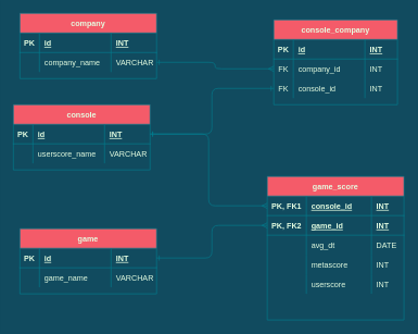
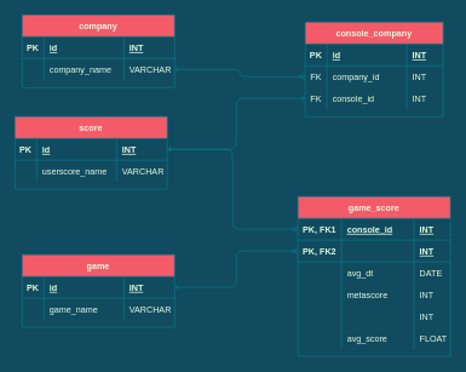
  <mxCell id="0" />
  <mxCell id="1" parent="0" />
  <mxCell id="2" value="" style="edgeStyle=orthogonalEdgeStyle;endArrow=ERone;startArrow=ERone;endFill=0;startFill=0;strokeColor=#028090;entryX=0;entryY=0.5;entryDx=0;entryDy=0;rounded=1;fontColor=#E4FDE1;labelBackgroundColor=#114B5F;" parent="1" source="5" target="31" edge="1"><mxGeometry width="100" height="100" relative="1" as="geometry"><mxPoint x="340" y="630" as="sourcePoint" /><mxPoint x="440" y="530" as="targetPoint" /></mxGeometry></mxCell>
  <mxCell id="3" style="edgeStyle=orthogonalEdgeStyle;curved=0;rounded=1;sketch=0;orthogonalLoop=1;jettySize=auto;html=1;strokeColor=#028090;exitX=1;exitY=0.5;exitDx=0;exitDy=0;endArrow=ERmany;endFill=0;fontColor=#E4FDE1;labelBackgroundColor=#114B5F;" parent="1" source="5" edge="1"><mxGeometry relative="1" as="geometry" /></mxCell>
- <mxCell id="4" value="console" style="shape=table;startSize=30;container=1;collapsible=1;childLayout=tableLayout;fixedRows=1;rowLines=0;fontStyle=1;align=center;resizeLast=1;fillColor=#F45B69;strokeColor=#028090;fontColor=#E4FDE1;" parent="1" vertex="1"><mxGeometry x="20" y="160" width="210" height="100" as="geometry" /></mxCell>
+ <mxCell id="4" value="score" style="shape=table;startSize=30;container=1;collapsible=1;childLayout=tableLayout;fixedRows=1;rowLines=0;fontStyle=1;align=center;resizeLast=1;fillColor=#F45B69;strokeColor=#028090;fontColor=#E4FDE1;" parent="1" vertex="1"><mxGeometry x="20" y="160" width="210" height="100" as="geometry" /></mxCell>
  <mxCell id="5" value="" style="shape=partialRectangle;collapsible=0;dropTarget=0;pointerEvents=0;fillColor=none;points=[[0,0.5],[1,0.5]];portConstraint=eastwest;top=0;left=0;right=0;bottom=1;strokeColor=#028090;fontColor=#E4FDE1;" parent="4" vertex="1"><mxGeometry y="30" width="210" height="30" as="geometry" /></mxCell>
  <mxCell id="6" value="PK" style="shape=partialRectangle;overflow=hidden;connectable=0;fillColor=none;top=0;left=0;bottom=0;right=0;fontStyle=1;strokeColor=#028090;fontColor=#E4FDE1;" parent="5" vertex="1"><mxGeometry width="30" height="30" as="geometry" /></mxCell>
  <mxCell id="7" value="id" style="shape=partialRectangle;overflow=hidden;connectable=0;fillColor=none;top=0;left=0;bottom=0;right=0;align=left;spacingLeft=6;fontStyle=5;strokeColor=#028090;fontColor=#E4FDE1;" parent="5" vertex="1"><mxGeometry x="30" width="110" height="30" as="geometry" /></mxCell>
  <mxCell id="8" value="INT" style="shape=partialRectangle;overflow=hidden;connectable=0;fillColor=none;top=0;left=0;bottom=0;right=0;align=left;spacingLeft=6;fontStyle=5;strokeColor=#028090;fontColor=#E4FDE1;" parent="5" vertex="1"><mxGeometry x="140" width="70" height="30" as="geometry" /></mxCell>
  <mxCell id="9" value="" style="shape=partialRectangle;collapsible=0;dropTarget=0;pointerEvents=0;fillColor=none;points=[[0,0.5],[1,0.5]];portConstraint=eastwest;top=0;left=0;right=0;bottom=0;strokeColor=#028090;fontColor=#E4FDE1;" parent="4" vertex="1"><mxGeometry y="60" width="210" height="30" as="geometry" /></mxCell>
  <mxCell id="10" value="" style="shape=partialRectangle;overflow=hidden;connectable=0;fillColor=none;top=0;left=0;bottom=0;right=0;strokeColor=#028090;fontColor=#E4FDE1;" parent="9" vertex="1"><mxGeometry width="30" height="30" as="geometry" /></mxCell>
  <mxCell id="11" value="userscore_name" style="shape=partialRectangle;overflow=hidden;connectable=0;fillColor=none;top=0;left=0;bottom=0;right=0;align=left;spacingLeft=6;strokeColor=#028090;fontColor=#E4FDE1;" parent="9" vertex="1"><mxGeometry x="30" width="110" height="30" as="geometry" /></mxCell>
  <mxCell id="12" value="VARCHAR" style="shape=partialRectangle;overflow=hidden;connectable=0;fillColor=none;top=0;left=0;bottom=0;right=0;align=left;spacingLeft=6;strokeColor=#028090;fontColor=#E4FDE1;" parent="9" vertex="1"><mxGeometry x="140" width="70" height="30" as="geometry" /></mxCell>
  <mxCell id="13" value="company" style="shape=table;startSize=30;container=1;collapsible=1;childLayout=tableLayout;fixedRows=1;rowLines=0;fontStyle=1;align=center;resizeLast=1;fillColor=#F45B69;strokeColor=#028090;fontColor=#E4FDE1;" parent="1" vertex="1"><mxGeometry x="30" y="20" width="210" height="100" as="geometry" /></mxCell>
  <mxCell id="14" value="" style="shape=partialRectangle;collapsible=0;dropTarget=0;pointerEvents=0;fillColor=none;points=[[0,0.5],[1,0.5]];portConstraint=eastwest;top=0;left=0;right=0;bottom=1;strokeColor=#028090;fontColor=#E4FDE1;" parent="13" vertex="1"><mxGeometry y="30" width="210" height="30" as="geometry" /></mxCell>
  <mxCell id="15" value="PK" style="shape=partialRectangle;overflow=hidden;connectable=0;fillColor=none;top=0;left=0;bottom=0;right=0;fontStyle=1;strokeColor=#028090;fontColor=#E4FDE1;" parent="14" vertex="1"><mxGeometry width="30" height="30" as="geometry" /></mxCell>
  <mxCell id="16" value="id" style="shape=partialRectangle;overflow=hidden;connectable=0;fillColor=none;top=0;left=0;bottom=0;right=0;align=left;spacingLeft=6;fontStyle=5;strokeColor=#028090;fontColor=#E4FDE1;" parent="14" vertex="1"><mxGeometry x="30" width="110" height="30" as="geometry" /></mxCell>
  <mxCell id="17" value="INT" style="shape=partialRectangle;overflow=hidden;connectable=0;fillColor=none;top=0;left=0;bottom=0;right=0;align=left;spacingLeft=6;fontStyle=5;strokeColor=#028090;fontColor=#E4FDE1;" parent="14" vertex="1"><mxGeometry x="140" width="70" height="30" as="geometry" /></mxCell>
  <mxCell id="18" value="" style="shape=partialRectangle;collapsible=0;dropTarget=0;pointerEvents=0;fillColor=none;points=[[0,0.5],[1,0.5]];portConstraint=eastwest;top=0;left=0;right=0;bottom=0;strokeColor=#028090;fontColor=#E4FDE1;" parent="13" vertex="1"><mxGeometry y="60" width="210" height="30" as="geometry" /></mxCell>
  <mxCell id="19" value="" style="shape=partialRectangle;overflow=hidden;connectable=0;fillColor=none;top=0;left=0;bottom=0;right=0;strokeColor=#028090;fontColor=#E4FDE1;" parent="18" vertex="1"><mxGeometry width="30" height="30" as="geometry" /></mxCell>
  <mxCell id="20" value="company_name" style="shape=partialRectangle;overflow=hidden;connectable=0;fillColor=none;top=0;left=0;bottom=0;right=0;align=left;spacingLeft=6;strokeColor=#028090;fontColor=#E4FDE1;" parent="18" vertex="1"><mxGeometry x="30" width="110" height="30" as="geometry" /></mxCell>
  <mxCell id="21" value="VARCHAR" style="shape=partialRectangle;overflow=hidden;connectable=0;fillColor=none;top=0;left=0;bottom=0;right=0;align=left;spacingLeft=6;strokeColor=#028090;fontColor=#E4FDE1;" parent="18" vertex="1"><mxGeometry x="140" width="70" height="30" as="geometry" /></mxCell>
  <mxCell id="22" value="console_company" style="shape=table;startSize=30;container=1;collapsible=1;childLayout=tableLayout;fixedRows=1;rowLines=0;fontStyle=1;align=center;resizeLast=1;fillColor=#F45B69;strokeColor=#028090;fontColor=#E4FDE1;" parent="1" vertex="1"><mxGeometry x="420" y="30" width="190" height="130" as="geometry" /></mxCell>
  <mxCell id="23" value="" style="shape=partialRectangle;collapsible=0;dropTarget=0;pointerEvents=0;fillColor=none;points=[[0,0.5],[1,0.5]];portConstraint=eastwest;top=0;left=0;right=0;bottom=1;strokeColor=#028090;fontColor=#E4FDE1;" parent="22" vertex="1"><mxGeometry y="30" width="190" height="30" as="geometry" /></mxCell>
  <mxCell id="24" value="PK" style="shape=partialRectangle;overflow=hidden;connectable=0;fillColor=none;top=0;left=0;bottom=0;right=0;fontStyle=1;strokeColor=#028090;fontColor=#E4FDE1;" parent="23" vertex="1"><mxGeometry width="30" height="30" as="geometry" /></mxCell>
  <mxCell id="25" value="id" style="shape=partialRectangle;overflow=hidden;connectable=0;fillColor=none;top=0;left=0;bottom=0;right=0;align=left;spacingLeft=6;fontStyle=5;strokeColor=#028090;fontColor=#E4FDE1;" parent="23" vertex="1"><mxGeometry x="30" width="110" height="30" as="geometry" /></mxCell>
  <mxCell id="26" value="INT" style="shape=partialRectangle;overflow=hidden;connectable=0;fillColor=none;top=0;left=0;bottom=0;right=0;align=left;spacingLeft=6;fontStyle=5;strokeColor=#028090;fontColor=#E4FDE1;" parent="23" vertex="1"><mxGeometry x="140" width="50" height="30" as="geometry" /></mxCell>
  <mxCell id="27" value="" style="shape=partialRectangle;collapsible=0;dropTarget=0;pointerEvents=0;fillColor=none;points=[[0,0.5],[1,0.5]];portConstraint=eastwest;top=0;left=0;right=0;bottom=0;strokeColor=#028090;fontColor=#E4FDE1;" parent="22" vertex="1"><mxGeometry y="60" width="190" height="30" as="geometry" /></mxCell>
  <mxCell id="28" value="FK" style="shape=partialRectangle;overflow=hidden;connectable=0;fillColor=none;top=0;left=0;bottom=0;right=0;strokeColor=#028090;fontColor=#E4FDE1;" parent="27" vertex="1"><mxGeometry width="30" height="30" as="geometry" /></mxCell>
  <mxCell id="29" value="company_id" style="shape=partialRectangle;overflow=hidden;connectable=0;fillColor=none;top=0;left=0;bottom=0;right=0;align=left;spacingLeft=6;strokeColor=#028090;fontColor=#E4FDE1;" parent="27" vertex="1"><mxGeometry x="30" width="110" height="30" as="geometry" /></mxCell>
  <mxCell id="30" value="INT" style="shape=partialRectangle;overflow=hidden;connectable=0;fillColor=none;top=0;left=0;bottom=0;right=0;align=left;spacingLeft=6;strokeColor=#028090;fontColor=#E4FDE1;" parent="27" vertex="1"><mxGeometry x="140" width="50" height="30" as="geometry" /></mxCell>
  <mxCell id="31" style="shape=partialRectangle;collapsible=0;dropTarget=0;pointerEvents=0;fillColor=none;points=[[0,0.5],[1,0.5]];portConstraint=eastwest;top=0;left=0;right=0;bottom=0;strokeColor=#028090;fontColor=#E4FDE1;" parent="22" vertex="1"><mxGeometry y="90" width="190" height="30" as="geometry" /></mxCell>
  <mxCell id="32" value="FK" style="shape=partialRectangle;overflow=hidden;connectable=0;fillColor=none;top=0;left=0;bottom=0;right=0;strokeColor=#028090;fontColor=#E4FDE1;" parent="31" vertex="1"><mxGeometry width="30" height="30" as="geometry" /></mxCell>
  <mxCell id="33" value="console_id" style="shape=partialRectangle;overflow=hidden;connectable=0;fillColor=none;top=0;left=0;bottom=0;right=0;align=left;spacingLeft=6;strokeColor=#028090;fontColor=#E4FDE1;" parent="31" vertex="1"><mxGeometry x="30" width="110" height="30" as="geometry" /></mxCell>
  <mxCell id="34" value="INT" style="shape=partialRectangle;overflow=hidden;connectable=0;fillColor=none;top=0;left=0;bottom=0;right=0;align=left;spacingLeft=6;strokeColor=#028090;fontColor=#E4FDE1;" parent="31" vertex="1"><mxGeometry x="140" width="50" height="30" as="geometry" /></mxCell>
  <mxCell id="35" style="edgeStyle=orthogonalEdgeStyle;curved=0;rounded=1;sketch=0;orthogonalLoop=1;jettySize=auto;html=1;exitX=1;exitY=0.5;exitDx=0;exitDy=0;entryX=0;entryY=0.5;entryDx=0;entryDy=0;strokeColor=#028090;endArrow=ERmany;endFill=0;startArrow=ERone;startFill=0;fontColor=#E4FDE1;labelBackgroundColor=#114B5F;" parent="1" source="18" target="27" edge="1"><mxGeometry relative="1" as="geometry" /></mxCell>
  <mxCell id="36" value="game" style="shape=table;startSize=30;container=1;collapsible=1;childLayout=tableLayout;fixedRows=1;rowLines=0;fontStyle=1;align=center;resizeLast=1;fillColor=#F45B69;strokeColor=#028090;fontColor=#E4FDE1;" parent="1" vertex="1"><mxGeometry x="30" y="350" width="210" height="100" as="geometry" /></mxCell>
  <mxCell id="37" value="" style="shape=partialRectangle;collapsible=0;dropTarget=0;pointerEvents=0;fillColor=none;points=[[0,0.5],[1,0.5]];portConstraint=eastwest;top=0;left=0;right=0;bottom=1;strokeColor=#028090;fontColor=#E4FDE1;" parent="36" vertex="1"><mxGeometry y="30" width="210" height="30" as="geometry" /></mxCell>
  <mxCell id="38" value="PK" style="shape=partialRectangle;overflow=hidden;connectable=0;fillColor=none;top=0;left=0;bottom=0;right=0;fontStyle=1;strokeColor=#028090;fontColor=#E4FDE1;" parent="37" vertex="1"><mxGeometry width="30" height="30" as="geometry" /></mxCell>
  <mxCell id="39" value="id" style="shape=partialRectangle;overflow=hidden;connectable=0;fillColor=none;top=0;left=0;bottom=0;right=0;align=left;spacingLeft=6;fontStyle=5;strokeColor=#028090;fontColor=#E4FDE1;" parent="37" vertex="1"><mxGeometry x="30" width="110" height="30" as="geometry" /></mxCell>
  <mxCell id="40" value="INT" style="shape=partialRectangle;overflow=hidden;connectable=0;fillColor=none;top=0;left=0;bottom=0;right=0;align=left;spacingLeft=6;fontStyle=5;strokeColor=#028090;fontColor=#E4FDE1;" parent="37" vertex="1"><mxGeometry x="140" width="70" height="30" as="geometry" /></mxCell>
  <mxCell id="41" value="" style="shape=partialRectangle;collapsible=0;dropTarget=0;pointerEvents=0;fillColor=none;points=[[0,0.5],[1,0.5]];portConstraint=eastwest;top=0;left=0;right=0;bottom=0;strokeColor=#028090;fontColor=#E4FDE1;" parent="36" vertex="1"><mxGeometry y="60" width="210" height="30" as="geometry" /></mxCell>
  <mxCell id="42" value="" style="shape=partialRectangle;overflow=hidden;connectable=0;fillColor=none;top=0;left=0;bottom=0;right=0;strokeColor=#028090;fontColor=#E4FDE1;" parent="41" vertex="1"><mxGeometry width="30" height="30" as="geometry" /></mxCell>
  <mxCell id="43" value="game_name" style="shape=partialRectangle;overflow=hidden;connectable=0;fillColor=none;top=0;left=0;bottom=0;right=0;align=left;spacingLeft=6;strokeColor=#028090;fontColor=#E4FDE1;" parent="41" vertex="1"><mxGeometry x="30" width="110" height="30" as="geometry" /></mxCell>
  <mxCell id="44" value="VARCHAR" style="shape=partialRectangle;overflow=hidden;connectable=0;fillColor=none;top=0;left=0;bottom=0;right=0;align=left;spacingLeft=6;strokeColor=#028090;fontColor=#E4FDE1;" parent="41" vertex="1"><mxGeometry x="140" width="70" height="30" as="geometry" /></mxCell>
  <mxCell id="45" value="game_score" style="shape=table;startSize=30;container=1;collapsible=1;childLayout=tableLayout;fixedRows=1;rowLines=0;fontStyle=1;align=center;resizeLast=1;fillColor=#F45B69;strokeColor=#028090;fontColor=#E4FDE1;" parent="1" vertex="1"><mxGeometry x="410" y="270" width="210" height="220" as="geometry" /></mxCell>
  <mxCell id="46" value="" style="shape=partialRectangle;collapsible=0;dropTarget=0;pointerEvents=0;fillColor=none;points=[[0,0.5],[1,0.5]];portConstraint=eastwest;top=0;left=0;right=0;bottom=1;strokeColor=#028090;fontColor=#E4FDE1;" parent="45" vertex="1"><mxGeometry y="30" width="210" height="30" as="geometry" /></mxCell>
  <mxCell id="47" value="PK, FK1" style="shape=partialRectangle;overflow=hidden;connectable=0;fillColor=none;top=0;left=0;bottom=0;right=0;fontStyle=1;strokeColor=#028090;fontColor=#E4FDE1;" parent="46" vertex="1"><mxGeometry width="60" height="30" as="geometry" /></mxCell>
  <mxCell id="48" value="console_id" style="shape=partialRectangle;overflow=hidden;connectable=0;fillColor=none;top=0;left=0;bottom=0;right=0;align=left;spacingLeft=6;fontStyle=5;strokeColor=#028090;fontColor=#E4FDE1;" parent="46" vertex="1"><mxGeometry x="60" width="100" height="30" as="geometry" /></mxCell>
  <mxCell id="49" value="INT" style="shape=partialRectangle;overflow=hidden;connectable=0;fillColor=none;top=0;left=0;bottom=0;right=0;align=left;spacingLeft=6;fontStyle=5;strokeColor=#028090;fontColor=#E4FDE1;" parent="46" vertex="1"><mxGeometry x="160" width="50" height="30" as="geometry" /></mxCell>
  <mxCell id="50" style="shape=partialRectangle;collapsible=0;dropTarget=0;pointerEvents=0;fillColor=none;points=[[0,0.5],[1,0.5]];portConstraint=eastwest;top=0;left=0;right=0;bottom=1;strokeColor=#028090;fontColor=#E4FDE1;" parent="45" vertex="1"><mxGeometry y="60" width="210" height="30" as="geometry" /></mxCell>
  <mxCell id="51" value="PK, FK2" style="shape=partialRectangle;overflow=hidden;connectable=0;fillColor=none;top=0;left=0;bottom=0;right=0;fontStyle=1;strokeColor=#028090;fontColor=#E4FDE1;" parent="50" vertex="1"><mxGeometry width="60" height="30" as="geometry" /></mxCell>
- <mxCell id="52" value="game_id" style="shape=partialRectangle;overflow=hidden;connectable=0;fillColor=none;top=0;left=0;bottom=0;right=0;align=left;spacingLeft=6;fontStyle=5;strokeColor=#028090;fontColor=#E4FDE1;" parent="50" vertex="1"><mxGeometry x="60" width="100" height="30" as="geometry" /></mxCell>
  <mxCell id="53" value="INT" style="shape=partialRectangle;overflow=hidden;connectable=0;fillColor=none;top=0;left=0;bottom=0;right=0;align=left;spacingLeft=6;fontStyle=5;strokeColor=#028090;fontColor=#E4FDE1;" parent="50" vertex="1"><mxGeometry x="160" width="50" height="30" as="geometry" /></mxCell>
  <mxCell id="54" style="shape=partialRectangle;collapsible=0;dropTarget=0;pointerEvents=0;fillColor=none;points=[[0,0.5],[1,0.5]];portConstraint=eastwest;top=0;left=0;right=0;bottom=0;strokeColor=#028090;fontColor=#E4FDE1;" parent="45" vertex="1"><mxGeometry y="90" width="210" height="30" as="geometry" /></mxCell>
  <mxCell id="55" style="shape=partialRectangle;overflow=hidden;connectable=0;fillColor=none;top=0;left=0;bottom=0;right=0;strokeColor=#028090;fontColor=#E4FDE1;" parent="54" vertex="1"><mxGeometry width="60" height="30" as="geometry" /></mxCell>
  <mxCell id="56" value="avg_dt" style="shape=partialRectangle;overflow=hidden;connectable=0;fillColor=none;top=0;left=0;bottom=0;right=0;align=left;spacingLeft=6;strokeColor=#028090;fontColor=#E4FDE1;" parent="54" vertex="1"><mxGeometry x="60" width="100" height="30" as="geometry" /></mxCell>
  <mxCell id="57" value="DATE" style="shape=partialRectangle;overflow=hidden;connectable=0;fillColor=none;top=0;left=0;bottom=0;right=0;align=left;spacingLeft=6;strokeColor=#028090;fontColor=#E4FDE1;" parent="54" vertex="1"><mxGeometry x="160" width="50" height="30" as="geometry" /></mxCell>
  <mxCell id="58" style="shape=partialRectangle;collapsible=0;dropTarget=0;pointerEvents=0;fillColor=none;points=[[0,0.5],[1,0.5]];portConstraint=eastwest;top=0;left=0;right=0;bottom=0;strokeColor=#028090;fontColor=#E4FDE1;" parent="45" vertex="1"><mxGeometry y="120" width="210" height="30" as="geometry" /></mxCell>
  <mxCell id="59" style="shape=partialRectangle;overflow=hidden;connectable=0;fillColor=none;top=0;left=0;bottom=0;right=0;strokeColor=#028090;fontColor=#E4FDE1;" parent="58" vertex="1"><mxGeometry width="60" height="30" as="geometry" /></mxCell>
  <mxCell id="60" value="metascore" style="shape=partialRectangle;overflow=hidden;connectable=0;fillColor=none;top=0;left=0;bottom=0;right=0;align=left;spacingLeft=6;strokeColor=#028090;fontColor=#E4FDE1;" parent="58" vertex="1"><mxGeometry x="60" width="100" height="30" as="geometry" /></mxCell>
  <mxCell id="61" value="INT" style="shape=partialRectangle;overflow=hidden;connectable=0;fillColor=none;top=0;left=0;bottom=0;right=0;align=left;spacingLeft=6;strokeColor=#028090;fontColor=#E4FDE1;" parent="58" vertex="1"><mxGeometry x="160" width="50" height="30" as="geometry" /></mxCell>
  <mxCell id="62" style="shape=partialRectangle;collapsible=0;dropTarget=0;pointerEvents=0;fillColor=none;points=[[0,0.5],[1,0.5]];portConstraint=eastwest;top=0;left=0;right=0;bottom=0;strokeColor=#028090;fontColor=#E4FDE1;" vertex="1" parent="45"><mxGeometry y="150" width="210" height="30" as="geometry" /></mxCell>
  <mxCell id="63" style="shape=partialRectangle;overflow=hidden;connectable=0;fillColor=none;top=0;left=0;bottom=0;right=0;strokeColor=#028090;fontColor=#E4FDE1;" vertex="1" parent="62"><mxGeometry width="60" height="30" as="geometry" /></mxCell>
- <mxCell id="64" value="userscore" style="shape=partialRectangle;overflow=hidden;connectable=0;fillColor=none;top=0;left=0;bottom=0;right=0;align=left;spacingLeft=6;strokeColor=#028090;fontColor=#E4FDE1;" vertex="1" parent="62"><mxGeometry x="60" width="100" height="30" as="geometry" /></mxCell>
  <mxCell id="65" value="INT" style="shape=partialRectangle;overflow=hidden;connectable=0;fillColor=none;top=0;left=0;bottom=0;right=0;align=left;spacingLeft=6;strokeColor=#028090;fontColor=#E4FDE1;" vertex="1" parent="62"><mxGeometry x="160" width="50" height="30" as="geometry" /></mxCell>
  <mxCell id="66" style="shape=partialRectangle;collapsible=0;dropTarget=0;pointerEvents=0;fillColor=none;points=[[0,0.5],[1,0.5]];portConstraint=eastwest;top=0;left=0;right=0;bottom=0;strokeColor=#028090;fontColor=#E4FDE1;" parent="45" vertex="1"><mxGeometry y="180" width="210" height="30" as="geometry" /></mxCell>
  <mxCell id="67" style="shape=partialRectangle;overflow=hidden;connectable=0;fillColor=none;top=0;left=0;bottom=0;right=0;strokeColor=#028090;fontColor=#E4FDE1;" parent="66" vertex="1"><mxGeometry width="60" height="30" as="geometry" /></mxCell>
+ <mxCell id="68" value="avg_score" style="shape=partialRectangle;overflow=hidden;connectable=0;fillColor=none;top=0;left=0;bottom=0;right=0;align=left;spacingLeft=6;strokeColor=#028090;fontColor=#E4FDE1;" parent="66" vertex="1"><mxGeometry x="60" width="100" height="30" as="geometry" /></mxCell>
+ <mxCell id="69" value="FLOAT" style="shape=partialRectangle;overflow=hidden;connectable=0;fillColor=none;top=0;left=0;bottom=0;right=0;align=left;spacingLeft=6;strokeColor=#028090;fontColor=#E4FDE1;" parent="66" vertex="1"><mxGeometry x="160" width="50" height="30" as="geometry" /></mxCell>
  <mxCell id="70" style="edgeStyle=orthogonalEdgeStyle;curved=0;rounded=1;sketch=0;orthogonalLoop=1;jettySize=auto;html=1;exitX=1;exitY=0.5;exitDx=0;exitDy=0;entryX=0;entryY=0.5;entryDx=0;entryDy=0;strokeColor=#028090;endArrow=ERmany;endFill=0;startArrow=ERone;startFill=0;fontColor=#E4FDE1;labelBackgroundColor=#114B5F;" parent="1" source="41" edge="1"><mxGeometry relative="1" as="geometry" /></mxCell>
  <mxCell id="71" style="edgeStyle=orthogonalEdgeStyle;curved=0;rounded=1;sketch=0;orthogonalLoop=1;jettySize=auto;html=1;exitX=1;exitY=0.5;exitDx=0;exitDy=0;entryX=0;entryY=0.5;entryDx=0;entryDy=0;startArrow=ERone;startFill=0;endArrow=ERmany;endFill=0;strokeColor=#028090;fontColor=#E4FDE1;labelBackgroundColor=#114B5F;" parent="1" source="5" target="46" edge="1"><mxGeometry relative="1" as="geometry" /></mxCell>
  <mxCell id="72" style="edgeStyle=orthogonalEdgeStyle;curved=0;rounded=1;sketch=0;orthogonalLoop=1;jettySize=auto;html=1;exitX=1;exitY=0.5;exitDx=0;exitDy=0;entryX=0;entryY=0.5;entryDx=0;entryDy=0;startArrow=ERone;startFill=0;endArrow=ERmany;endFill=0;strokeColor=#028090;fontColor=#E4FDE1;labelBackgroundColor=#114B5F;" parent="1" source="37" target="50" edge="1"><mxGeometry relative="1" as="geometry" /></mxCell>
